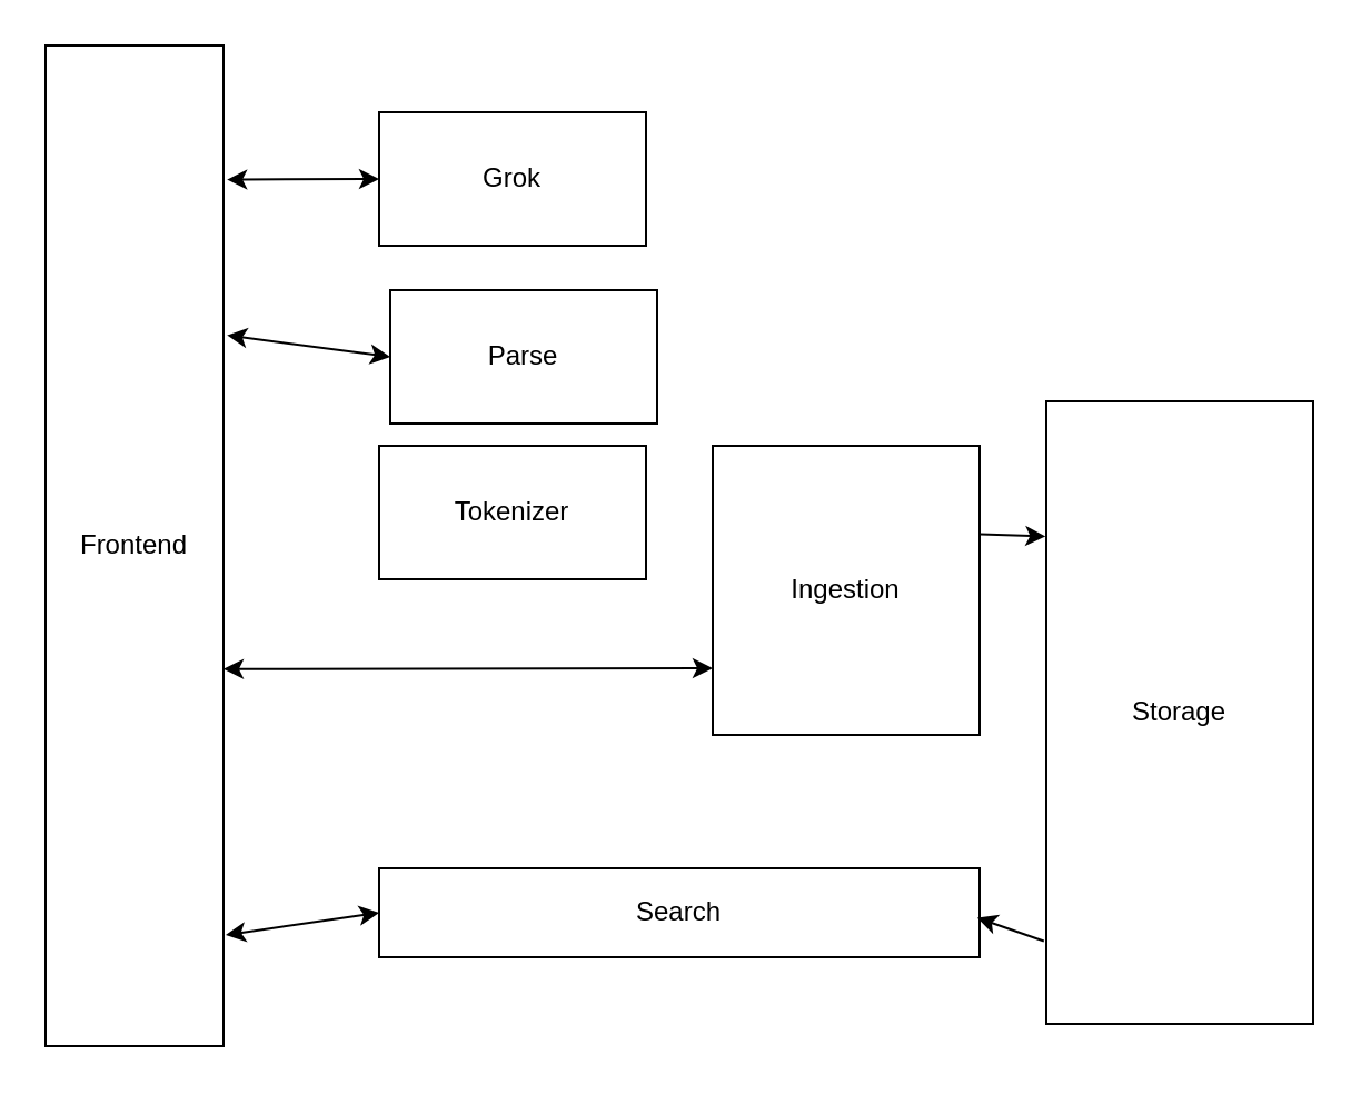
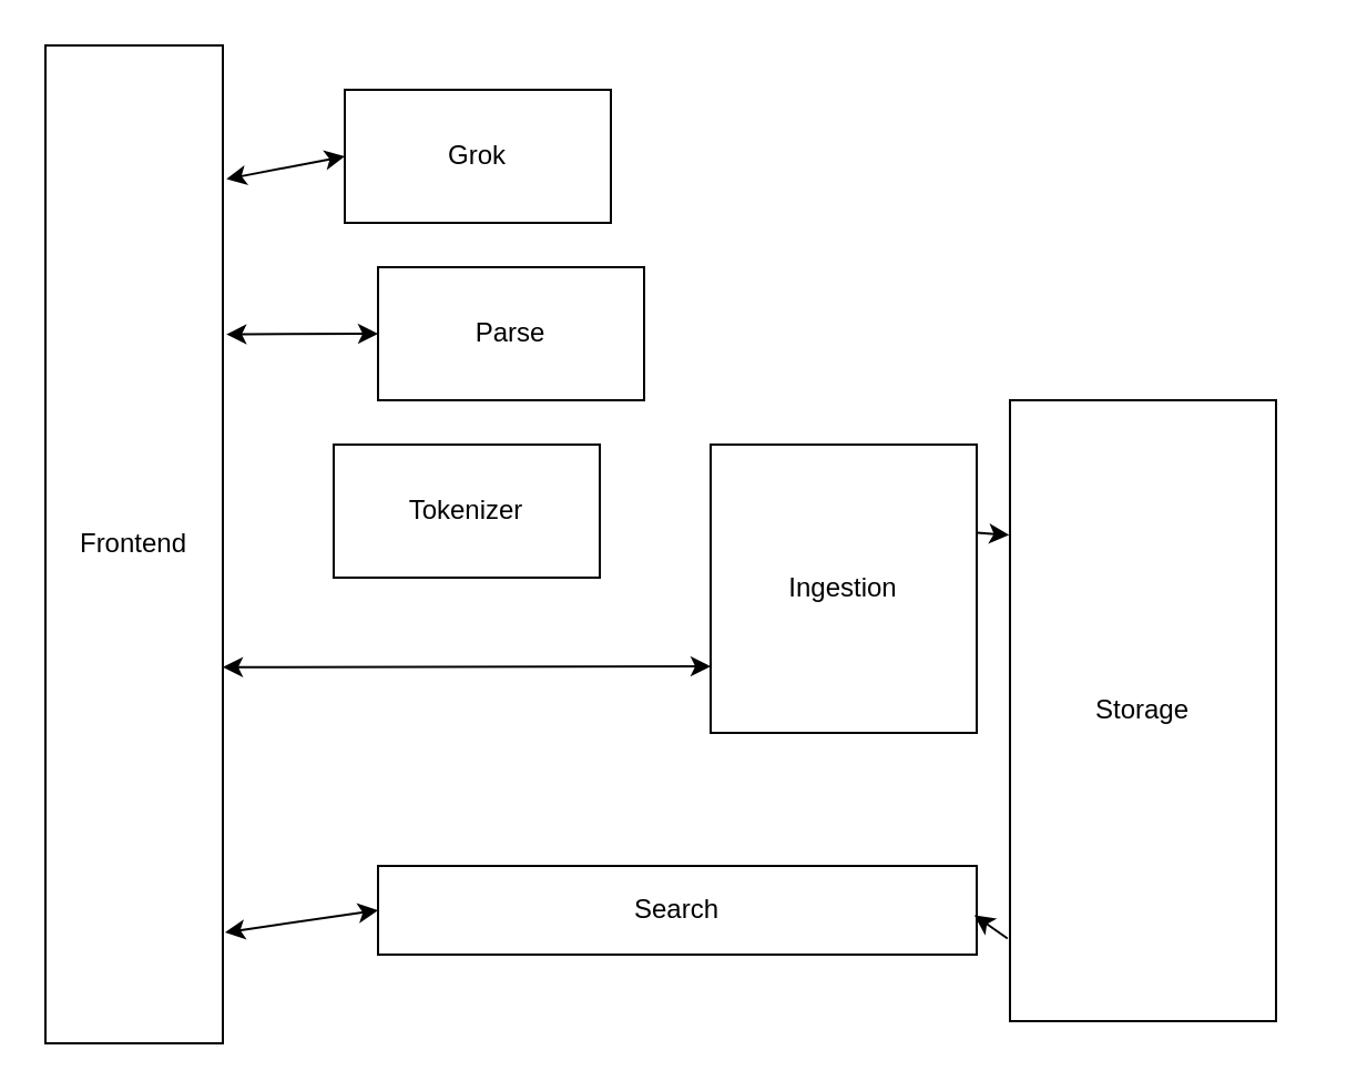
  <mxCell id="0" />
  <mxCell id="1" parent="0" />
  <mxCell id="2" value="Frontend" style="whiteSpace=wrap;html=1;" parent="1" vertex="1"><mxGeometry x="20" y="20" width="80" height="450" as="geometry" /></mxCell>
- <mxCell id="3" value="Tokenizer" style="whiteSpace=wrap;html=1;" parent="1" vertex="1"><mxGeometry x="170" y="200" width="120" height="60" as="geometry" /></mxCell>
- <mxCell id="4" value="Storage" style="whiteSpace=wrap;html=1;" parent="1" vertex="1"><mxGeometry x="470" y="180" width="120" height="280" as="geometry" /></mxCell>
+ <mxCell id="3" value="Tokenizer" style="whiteSpace=wrap;html=1;" parent="1" vertex="1"><mxGeometry x="150" y="200" width="120" height="60" as="geometry" /></mxCell>
+ <mxCell id="4" value="Storage" style="whiteSpace=wrap;html=1;" parent="1" vertex="1"><mxGeometry x="455" y="180" width="120" height="280" as="geometry" /></mxCell>
  <mxCell id="5" value="Search" style="whiteSpace=wrap;html=1;" parent="1" vertex="1"><mxGeometry x="170" y="390" width="270" height="40" as="geometry" /></mxCell>
  <mxCell id="6" value="" style="edgeStyle=none;html=1;exitX=1.003;exitY=0.306;exitDx=0;exitDy=0;entryX=-0.003;entryY=0.217;entryDx=0;entryDy=0;exitPerimeter=0;entryPerimeter=0;" parent="1" source="7" target="4" edge="1"><mxGeometry relative="1" as="geometry" /></mxCell>
  <mxCell id="7" value="Ingestion" style="whiteSpace=wrap;html=1;" parent="1" vertex="1"><mxGeometry x="320" y="200" width="120" height="130" as="geometry" /></mxCell>
  <mxCell id="8" value="" style="endArrow=classic;html=1;exitX=-0.009;exitY=0.867;exitDx=0;exitDy=0;exitPerimeter=0;entryX=0.996;entryY=0.556;entryDx=0;entryDy=0;entryPerimeter=0;" parent="1" source="4" target="5" edge="1"><mxGeometry width="50" height="50" relative="1" as="geometry"><mxPoint x="240" y="320" as="sourcePoint" /><mxPoint x="290" y="270" as="targetPoint" /></mxGeometry></mxCell>
  <mxCell id="9" value="" style="endArrow=classic;startArrow=classic;html=1;entryX=0;entryY=0.5;entryDx=0;entryDy=0;" parent="1" target="5" edge="1"><mxGeometry width="50" height="50" relative="1" as="geometry"><mxPoint x="101" y="420" as="sourcePoint" /><mxPoint x="180" y="310" as="targetPoint" /></mxGeometry></mxCell>
  <mxCell id="10" value="" style="endArrow=classic;startArrow=classic;html=1;exitX=1.014;exitY=0.227;exitDx=0;exitDy=0;exitPerimeter=0;" parent="1" edge="1"><mxGeometry width="50" height="50" relative="1" as="geometry"><mxPoint x="100" y="300.37" as="sourcePoint" /><mxPoint x="320" y="300" as="targetPoint" /></mxGeometry></mxCell>
- <mxCell id="11" value="Parse" style="whiteSpace=wrap;html=1;" parent="1" vertex="1"><mxGeometry x="175" y="130" width="120" height="60" as="geometry" /></mxCell>
+ <mxCell id="11" value="Parse" style="whiteSpace=wrap;html=1;" parent="1" vertex="1"><mxGeometry x="170" y="120" width="120" height="60" as="geometry" /></mxCell>
  <mxCell id="12" value="" style="endArrow=classic;startArrow=classic;html=1;entryX=0;entryY=0.5;entryDx=0;entryDy=0;exitX=1.02;exitY=0.147;exitDx=0;exitDy=0;exitPerimeter=0;" parent="1" target="11" edge="1"><mxGeometry width="50" height="50" relative="1" as="geometry"><mxPoint x="101.6" y="150.27" as="sourcePoint" /><mxPoint x="160" y="140" as="targetPoint" /></mxGeometry></mxCell>
- <mxCell id="13" value="Grok" style="whiteSpace=wrap;html=1;" vertex="1" parent="1"><mxGeometry x="170" y="50" width="120" height="60" as="geometry" /></mxCell>
+ <mxCell id="13" value="Grok" style="whiteSpace=wrap;html=1;" vertex="1" parent="1"><mxGeometry x="155" y="40" width="120" height="60" as="geometry" /></mxCell>
  <mxCell id="14" value="" style="endArrow=classic;startArrow=classic;html=1;entryX=0;entryY=0.5;entryDx=0;entryDy=0;exitX=1.02;exitY=0.147;exitDx=0;exitDy=0;exitPerimeter=0;" edge="1" parent="1" target="13"><mxGeometry width="50" height="50" relative="1" as="geometry"><mxPoint x="101.6" y="80.27" as="sourcePoint" /><mxPoint x="160" y="70" as="targetPoint" /></mxGeometry></mxCell>
